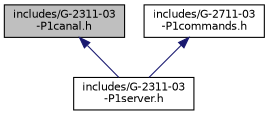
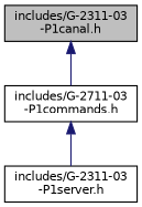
  digraph {
    node [color=black fillcolor=white fontname=Helvetica fontsize=10 shape=record style=filled]
    edge [color=midnightblue dir=back fontname=Helvetica fontsize=10 labelfontname=Helvetica labelfontsize=10 style=solid]
    n1 [fillcolor=grey75 fontcolor=black height=0.2 label="includes/G-2311-03\l-P1canal.h" width=0.4]
    n2 [height=0.2 label="includes/G-2711-03\l-P1commands.h" width=0.4]
    n3 [height=0.2 label="includes/G-2311-03\l-P1server.h" width=0.4]
-   n1 -> n3
+   n1 -> n2
    n2 -> n3
  }
